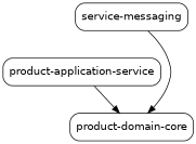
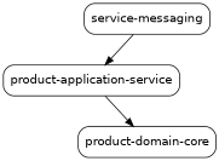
  digraph {
    node [fontname=Helvetica fontsize=14 shape=box style=rounded]
    edge [fontname=Helvetica fontsize=10]
    n1 [label=<product-application-service>]
    n2 [label=<product-domain-core>]
    n3 [label="service-messaging"]
    n1 -> n2
-   n3 -> n2
+   n3 -> n1
  }
